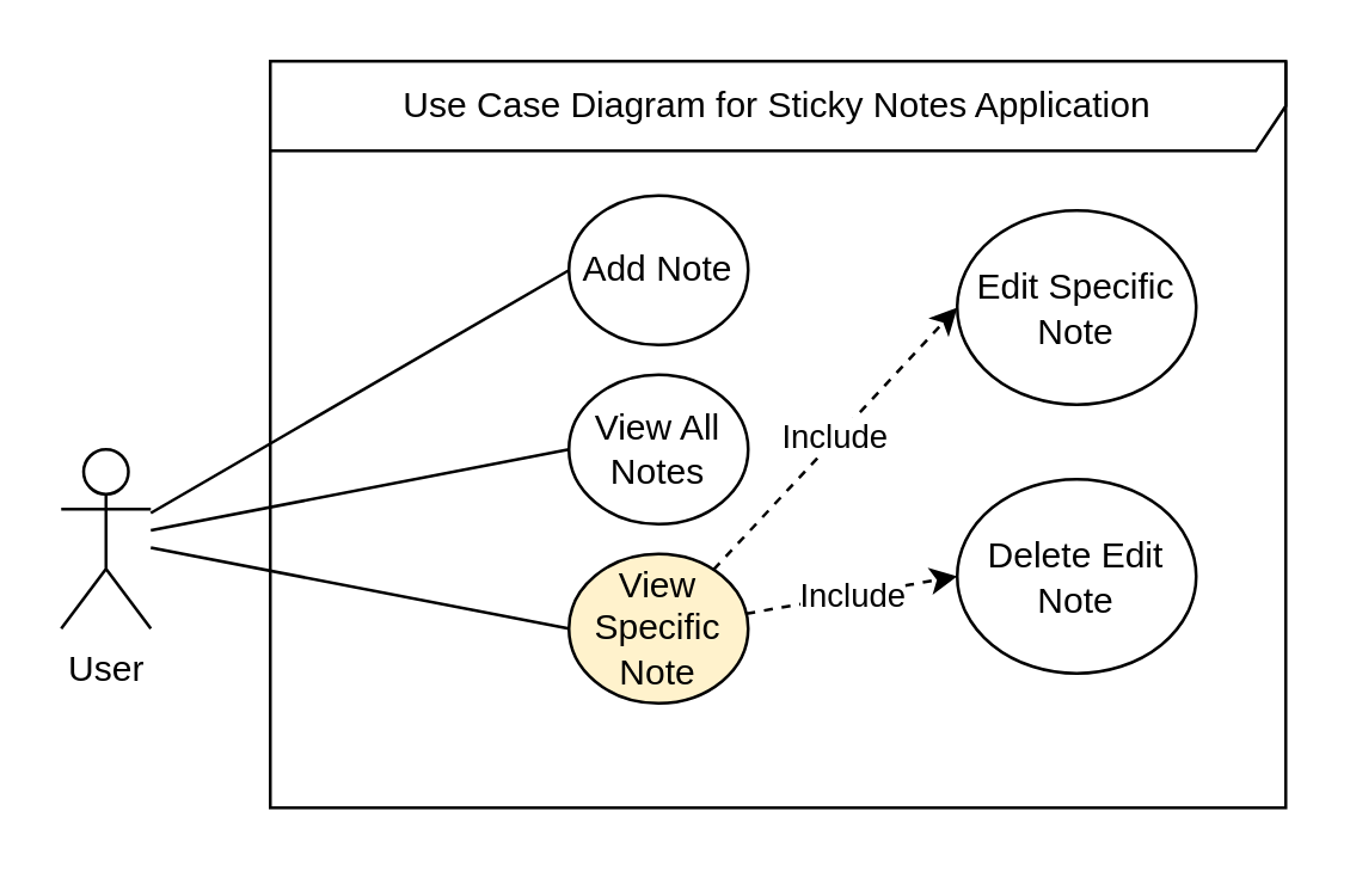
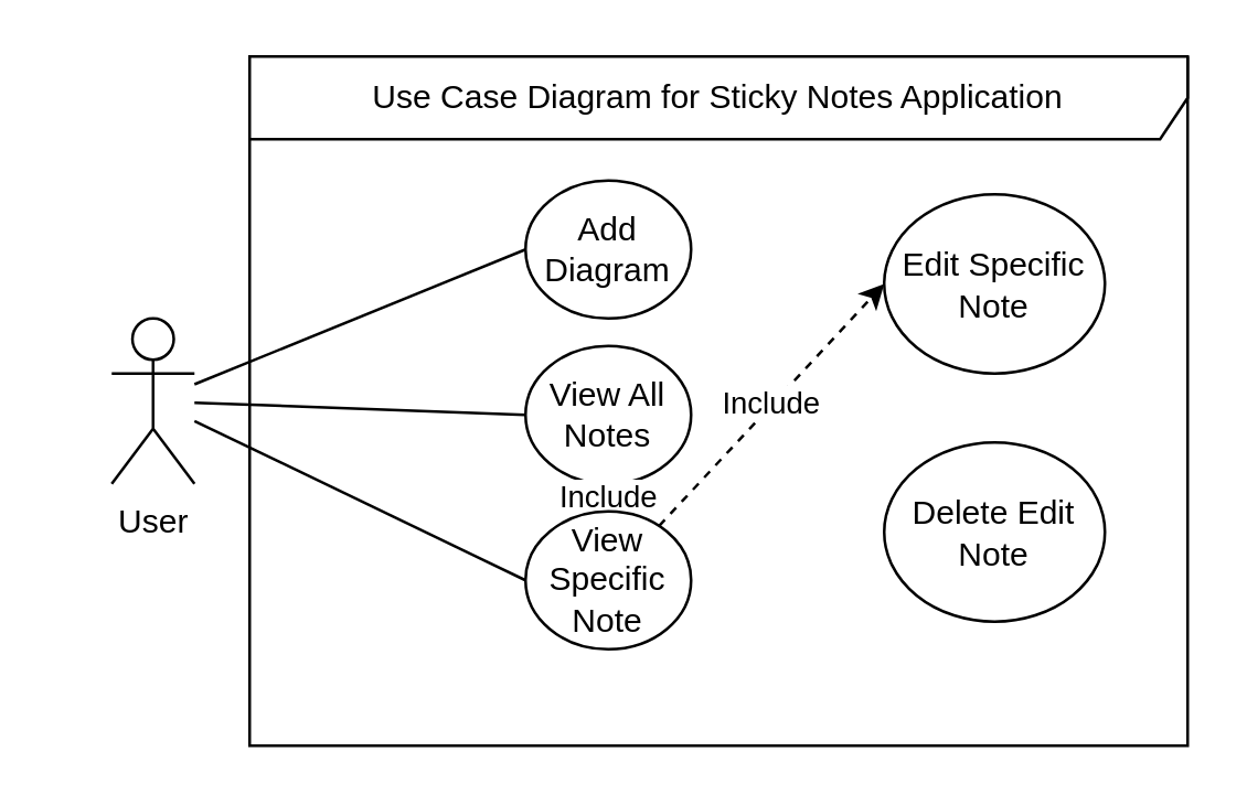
  <mxCell id="0" />
  <mxCell id="1" parent="0" />
  <mxCell id="2" style="edgeStyle=none;rounded=0;orthogonalLoop=1;jettySize=auto;html=1;entryX=0;entryY=0.5;entryDx=0;entryDy=0;endArrow=none;startFill=0;" parent="1" source="5" target="7" edge="1"><mxGeometry relative="1" as="geometry" /></mxCell>
  <mxCell id="3" style="edgeStyle=none;rounded=0;orthogonalLoop=1;jettySize=auto;html=1;entryX=0;entryY=0.5;entryDx=0;entryDy=0;endArrow=none;startFill=0;" parent="1" source="5" target="11" edge="1"><mxGeometry relative="1" as="geometry" /></mxCell>
  <mxCell id="4" style="edgeStyle=none;rounded=0;orthogonalLoop=1;jettySize=auto;html=1;entryX=0;entryY=0.5;entryDx=0;entryDy=0;endArrow=none;startFill=0;" parent="1" source="5" target="8" edge="1"><mxGeometry relative="1" as="geometry" /></mxCell>
- <mxCell id="5" value="User" style="shape=umlActor;verticalLabelPosition=bottom;verticalAlign=top;html=1;" parent="1" vertex="1"><mxGeometry x="20" y="150" width="30" height="60" as="geometry" /></mxCell>
+ <mxCell id="5" value="User" style="shape=umlActor;verticalLabelPosition=bottom;verticalAlign=top;html=1;" parent="1" vertex="1"><mxGeometry x="40" y="115" width="30" height="60" as="geometry" /></mxCell>
  <mxCell id="6" value="Use Case Diagram for Sticky Notes Application" style="shape=umlFrame;whiteSpace=wrap;html=1;pointerEvents=0;recursiveResize=0;container=1;collapsible=0;width=340;height=30;" parent="1" vertex="1"><mxGeometry x="90" y="20" width="340" height="250" as="geometry" /></mxCell>
- <mxCell id="7" value="Add Note" style="ellipse;html=1;whiteSpace=wrap;" parent="6" vertex="1"><mxGeometry x="100" y="45" width="60" height="50" as="geometry" /></mxCell>
+ <mxCell id="7" value="Add Diagram" style="ellipse;html=1;whiteSpace=wrap;" parent="6" vertex="1"><mxGeometry x="100" y="45" width="60" height="50" as="geometry" /></mxCell>
  <mxCell id="8" value="View All Notes" style="ellipse;html=1;whiteSpace=wrap;" parent="6" vertex="1"><mxGeometry x="100" y="105" width="60" height="50" as="geometry" /></mxCell>
  <mxCell id="9" value="Include" style="edgeStyle=none;rounded=0;orthogonalLoop=1;jettySize=auto;html=1;entryX=0;entryY=0.5;entryDx=0;entryDy=0;endArrow=classic;startFill=0;dashed=1;endFill=1;" parent="6" source="11" target="12" edge="1"><mxGeometry relative="1" as="geometry" /></mxCell>
- <mxCell id="10" value="Include" style="edgeStyle=none;rounded=0;orthogonalLoop=1;jettySize=auto;html=1;entryX=0;entryY=0.5;entryDx=0;entryDy=0;endArrow=classic;startFill=0;dashed=1;endFill=1;" parent="6" source="11" target="13" edge="1"><mxGeometry relative="1" as="geometry" /></mxCell>
- <mxCell id="11" value="View Specific Note" style="ellipse;html=1;whiteSpace=wrap;fillColor=#fff2cc;" parent="6" vertex="1"><mxGeometry x="100" y="165" width="60" height="50" as="geometry" /></mxCell>
+ <mxCell id="10" value="Include" style="edgeStyle=none;rounded=0;orthogonalLoop=1;jettySize=auto;html=1;endArrow=classic;startFill=0;dashed=1;endFill=1;" parent="6" source="11" target="8" edge="1"><mxGeometry relative="1" as="geometry" /></mxCell>
+ <mxCell id="11" value="View Specific Note" style="ellipse;html=1;whiteSpace=wrap;" parent="6" vertex="1"><mxGeometry x="100" y="165" width="60" height="50" as="geometry" /></mxCell>
  <mxCell id="12" value="Edit Specific Note" style="ellipse;html=1;whiteSpace=wrap;" parent="6" vertex="1"><mxGeometry x="230" y="50" width="80" height="65" as="geometry" /></mxCell>
  <mxCell id="13" value="Delete Edit Note" style="ellipse;html=1;whiteSpace=wrap;" parent="6" vertex="1"><mxGeometry x="230" y="140" width="80" height="65" as="geometry" /></mxCell>
